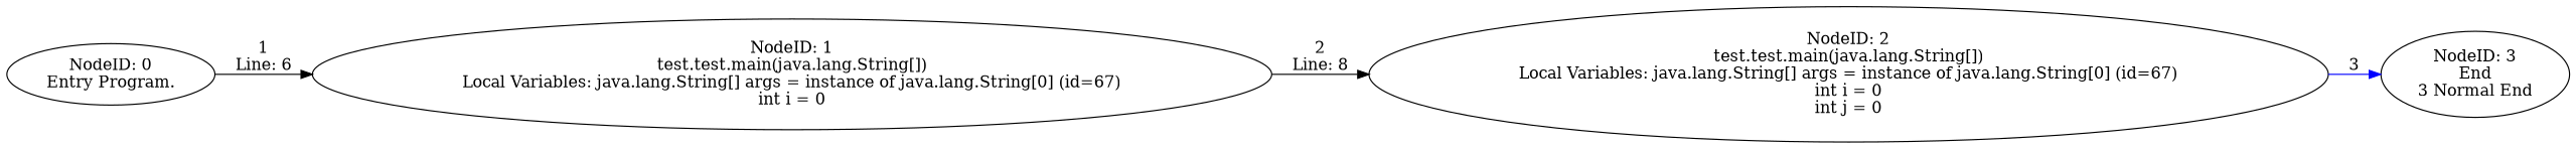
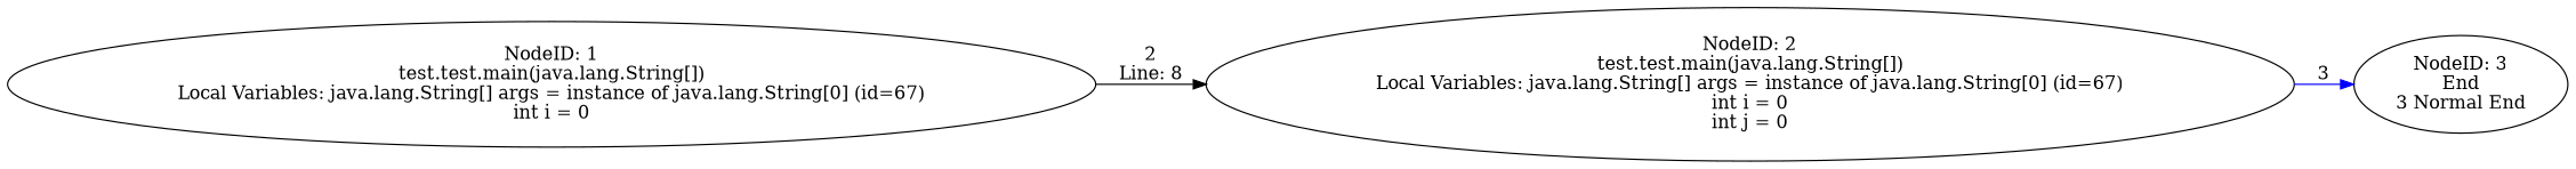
  digraph {
    rankdir=LR
    edge [color=black]
-   n1 [label="NodeID: 0\nEntry Program."]
    n2 [label="NodeID: 1\ntest.test.main(java.lang.String[])\nLocal Variables: java.lang.String[] args = instance of java.lang.String[0] (id=67)\nint i = 0\n"]
    n3 [label="NodeID: 2\ntest.test.main(java.lang.String[])\nLocal Variables: java.lang.String[] args = instance of java.lang.String[0] (id=67)\nint i = 0\nint j = 0\n"]
    n4 [label="NodeID: 3\nEnd\n3 Normal End"]
-   n1 -> n2 [label="1\nLine: 6"]
    n2 -> n3 [label="2\nLine: 8"]
    n3 -> n4 [color=blue label=3]
  }
